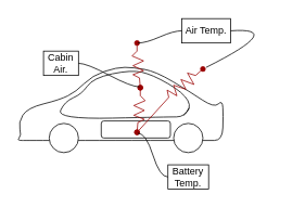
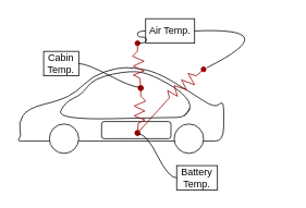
  <mxCell id="0" />
  <mxCell id="1" parent="0" />
  <mxCell id="2" value="" style="curved=1;endArrow=none;html=1;rounded=0;endFill=0;strokeColor=default;movable=0;resizable=0;rotatable=0;deletable=0;editable=0;locked=1;connectable=0;" edge="1" parent="1"><mxGeometry width="50" height="50" relative="1" as="geometry"><mxPoint x="263" y="172" as="sourcePoint" /><mxPoint x="263" y="172" as="targetPoint" /><Array as="points"><mxPoint x="33" y="172" /><mxPoint x="20" y="172" /><mxPoint x="26" y="166" /><mxPoint x="22" y="150" /><mxPoint x="33" y="132" /><mxPoint x="73" y="122" /><mxPoint x="93" y="112" /><mxPoint x="113" y="92" /><mxPoint x="143" y="82" /><mxPoint x="163" y="82" /><mxPoint x="191" y="87" /><mxPoint x="233" y="112" /><mxPoint x="263" y="132" /><mxPoint x="273" y="122" /><mxPoint x="274" y="141" /><mxPoint x="273" y="172" /></Array></mxGeometry></mxCell>
  <mxCell id="3" value="" style="ellipse;whiteSpace=wrap;html=1;aspect=fixed;movable=0;resizable=0;rotatable=0;deletable=0;editable=0;locked=1;connectable=0;" vertex="1" parent="1"><mxGeometry x="60" y="151" width="36" height="36" as="geometry" /></mxCell>
  <mxCell id="4" value="" style="ellipse;whiteSpace=wrap;html=1;aspect=fixed;movable=0;resizable=0;rotatable=0;deletable=0;editable=0;locked=1;connectable=0;" vertex="1" parent="1"><mxGeometry x="213" y="151" width="36" height="36" as="geometry" /></mxCell>
  <mxCell id="5" value="" style="curved=1;endArrow=none;html=1;rounded=0;endFill=0;strokeColor=default;shadow=0;fillColor=light-dark(transparent,#FF8000);movable=0;resizable=0;rotatable=0;deletable=0;editable=0;locked=1;connectable=0;" edge="1" parent="1"><mxGeometry width="50" height="50" relative="1" as="geometry"><mxPoint x="232" y="132" as="sourcePoint" /><mxPoint x="225" y="141" as="targetPoint" /><Array as="points"><mxPoint x="227" y="143" /><mxPoint x="206" y="143" /><mxPoint x="69" y="146" /><mxPoint x="79" y="124" /><mxPoint x="100" y="115" /><mxPoint x="114" y="95" /><mxPoint x="161" y="85" /><mxPoint x="187" y="91" /><mxPoint x="225" y="113" /><mxPoint x="236" y="133" /></Array></mxGeometry></mxCell>
  <mxCell id="6" value="" style="rounded=1;whiteSpace=wrap;html=1;movable=0;resizable=0;rotatable=0;deletable=0;editable=0;locked=1;connectable=0;" vertex="1" parent="1"><mxGeometry x="124" y="148" width="85" height="21" as="geometry" /></mxCell>
  <mxCell id="7" value="" style="endArrow=oval;html=1;rounded=0;strokeColor=light-dark(#990000,#CC0000);startArrow=oval;startFill=1;endFill=1;movable=1;resizable=1;rotatable=1;deletable=1;editable=1;locked=0;connectable=1;" edge="1" parent="1"><mxGeometry width="50" height="50" relative="1" as="geometry"><mxPoint x="168" y="162" as="sourcePoint" /><mxPoint x="172" y="107" as="targetPoint" /><Array as="points"><mxPoint x="169" y="150" /><mxPoint x="177" y="146" /><mxPoint x="164" y="141" /><mxPoint x="177" y="135" /><mxPoint x="164" y="129" /><mxPoint x="178" y="123" /><mxPoint x="172" y="117" /></Array></mxGeometry></mxCell>
  <mxCell id="8" value="" style="endArrow=oval;html=1;rounded=0;strokeColor=light-dark(#990000,#CC0000);startArrow=oval;startFill=1;endFill=1;movable=1;resizable=1;rotatable=1;deletable=1;editable=1;locked=0;connectable=1;" edge="1" parent="1"><mxGeometry width="50" height="50" relative="1" as="geometry"><mxPoint x="168" y="162" as="sourcePoint" /><mxPoint x="249" y="84" as="targetPoint" /><Array as="points"><mxPoint x="207" y="119" /><mxPoint x="205" y="110" /><mxPoint x="217" y="117" /><mxPoint x="213" y="104" /><mxPoint x="228" y="109" /><mxPoint x="222" y="97" /><mxPoint x="238" y="103" /><mxPoint x="230" y="89" /><mxPoint x="240" y="92" /></Array></mxGeometry></mxCell>
  <mxCell id="9" value="" style="endArrow=oval;html=1;rounded=0;strokeColor=light-dark(#990000,#CC0000);startArrow=oval;startFill=1;endFill=1;movable=1;resizable=1;rotatable=1;deletable=1;editable=1;locked=0;connectable=1;" edge="1" parent="1"><mxGeometry width="50" height="50" relative="1" as="geometry"><mxPoint x="172" y="107" as="sourcePoint" /><mxPoint x="168" y="52" as="targetPoint" /><Array as="points"><mxPoint x="171" y="95" /><mxPoint x="163" y="91" /><mxPoint x="176" y="86" /><mxPoint x="163" y="80" /><mxPoint x="176" y="74" /><mxPoint x="162" y="68" /><mxPoint x="168" y="62" /></Array></mxGeometry></mxCell>
  <mxCell id="10" value="" style="edgeStyle=entityRelationEdgeStyle;startArrow=none;endArrow=none;segment=10;curved=1;sourcePerimeterSpacing=0;targetPerimeterSpacing=0;rounded=0;entryX=0;entryY=0.5;entryDx=0;entryDy=0;" edge="1" target="16" parent="1"><mxGeometry relative="1" as="geometry"><mxPoint x="169" y="163" as="sourcePoint" /><mxPoint x="242.862" y="220.13" as="targetPoint" /></mxGeometry></mxCell>
  <mxCell id="11" value="" style="edgeStyle=entityRelationEdgeStyle;startArrow=none;endArrow=none;segment=10;curved=1;sourcePerimeterSpacing=0;targetPerimeterSpacing=0;rounded=0;entryX=0;entryY=0.5;entryDx=0;entryDy=0;" edge="1" parent="1" target="14"><mxGeometry relative="1" as="geometry"><mxPoint x="169" y="52" as="sourcePoint" /><mxPoint x="221.574" y="36.255" as="targetPoint" /><Array as="points"><mxPoint x="171" y="51" /></Array></mxGeometry></mxCell>
  <mxCell id="12" value="" style="edgeStyle=entityRelationEdgeStyle;startArrow=none;endArrow=none;segment=10;curved=1;sourcePerimeterSpacing=0;targetPerimeterSpacing=0;rounded=0;exitX=1;exitY=0.5;exitDx=0;exitDy=0;" edge="1" parent="1" source="15"><mxGeometry relative="1" as="geometry"><mxPoint x="103.576" y="67.425" as="sourcePoint" /><mxPoint x="171" y="106" as="targetPoint" /><Array as="points"><mxPoint x="231" y="20" /></Array></mxGeometry></mxCell>
  <mxCell id="13" value="" style="curved=1;endArrow=none;html=1;rounded=0;endFill=0;exitX=1;exitY=0.5;exitDx=0;exitDy=0;" edge="1" parent="1" source="14"><mxGeometry width="50" height="50" relative="1" as="geometry"><mxPoint x="270.61" y="36.255" as="sourcePoint" /><mxPoint x="253" y="82" as="targetPoint" /><Array as="points"><mxPoint x="353" y="32" /></Array></mxGeometry></mxCell>
- <mxCell id="14" value="Air Temp." style="text;html=1;align=center;verticalAlign=middle;whiteSpace=wrap;rounded=0;strokeColor=default;" vertex="1" parent="1"><mxGeometry x="223" y="22" width="60" height="30" as="geometry" /></mxCell>
- <mxCell id="15" value="Cabin Air." style="text;html=1;align=center;verticalAlign=middle;whiteSpace=wrap;rounded=0;strokeColor=default;" vertex="1" parent="1"><mxGeometry x="53" y="62" width="43" height="30" as="geometry" /></mxCell>
- <mxCell id="16" value="Battery Temp." style="text;html=1;align=center;verticalAlign=middle;whiteSpace=wrap;rounded=0;strokeColor=default;" vertex="1" parent="1"><mxGeometry x="206" y="202" width="50" height="30" as="geometry" /></mxCell>
+ <mxCell id="14" value="Air Temp." style="text;html=1;align=center;verticalAlign=middle;whiteSpace=wrap;rounded=0;strokeColor=default;" vertex="1" parent="1"><mxGeometry x="178" y="22" width="60" height="30" as="geometry" /></mxCell>
+ <mxCell id="15" value="Cabin Temp." style="text;html=1;align=center;verticalAlign=middle;whiteSpace=wrap;rounded=0;strokeColor=default;" vertex="1" parent="1"><mxGeometry x="53" y="62" width="43" height="30" as="geometry" /></mxCell>
+ <mxCell id="16" value="Battery Temp." style="text;html=1;align=center;verticalAlign=middle;whiteSpace=wrap;rounded=0;strokeColor=default;" vertex="1" parent="1"><mxGeometry x="216" y="202" width="50" height="30" as="geometry" /></mxCell>
